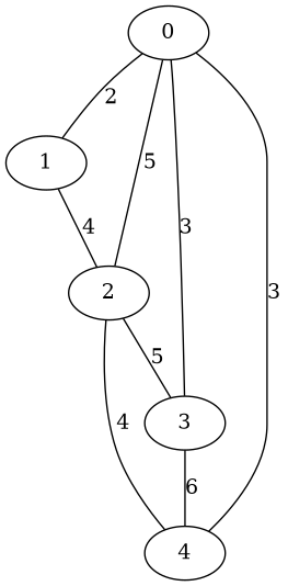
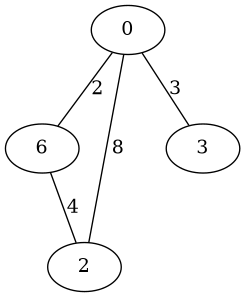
  graph {
    rankdir=TB
    0
-   1
+   1 [label=6]
    2
    3
-   4
    0 -- 1 [label=2]
-   0 -- 2 [label=5]
+   0 -- 2 [label=8]
    0 -- 3 [label=3]
-   0 -- 4 [label=3]
    1 -- 2 [label=4]
-   2 -- 3 [label=5]
-   2 -- 4 [label=4]
-   3 -- 4 [label=6]
  }
